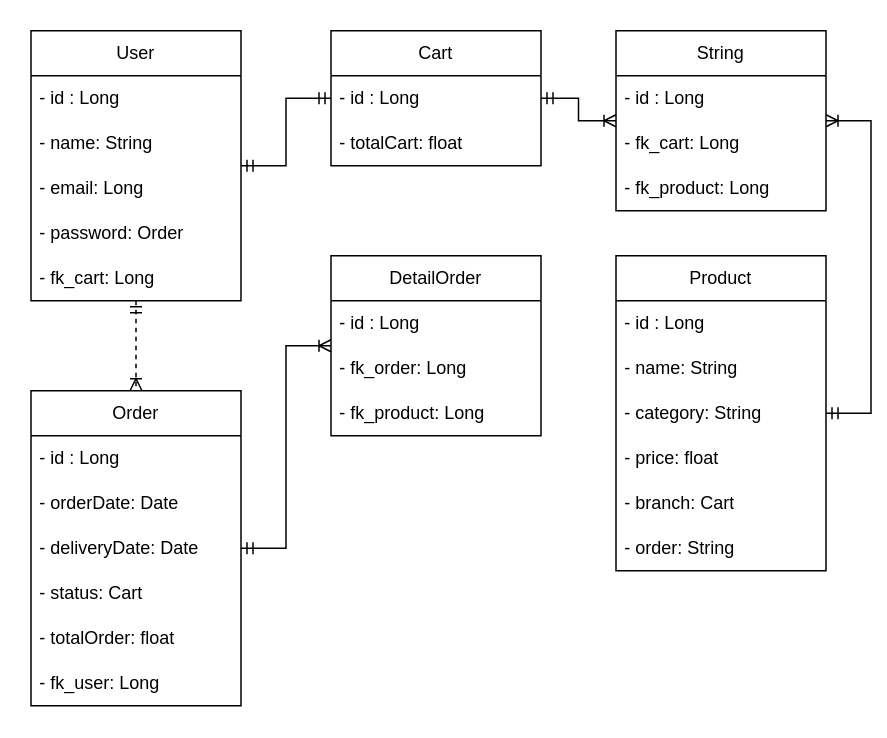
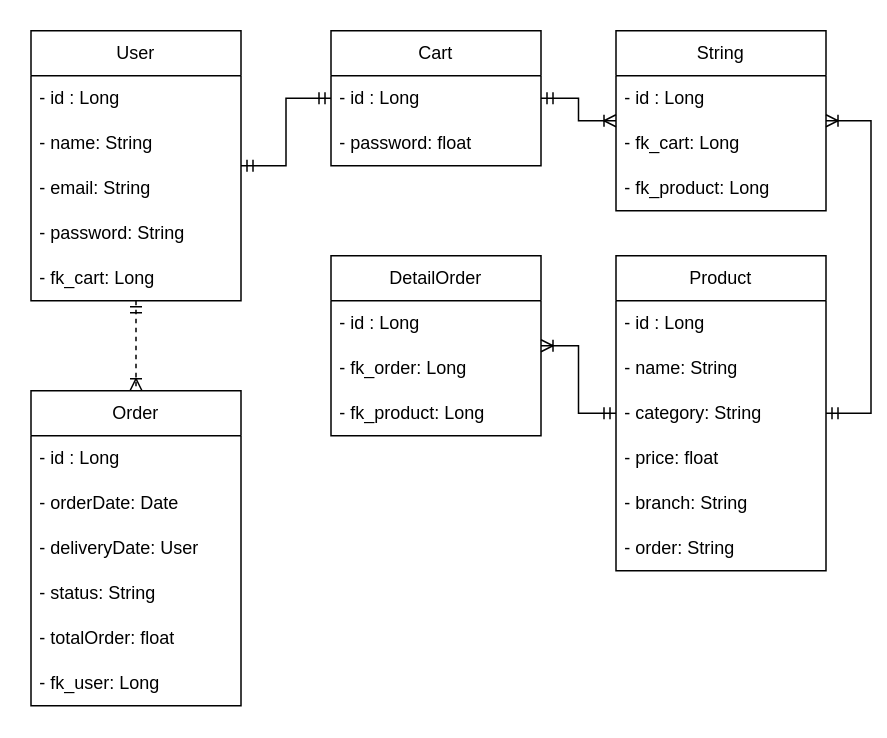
  <mxCell id="0" />
  <mxCell id="1" parent="0" />
  <mxCell id="2" value="User" style="swimlane;fontStyle=0;childLayout=stackLayout;horizontal=1;startSize=30;horizontalStack=0;resizeParent=1;resizeParentMax=0;resizeLast=0;collapsible=1;marginBottom=0;whiteSpace=wrap;html=1;" vertex="1" parent="1"><mxGeometry x="20" y="20" width="140" height="180" as="geometry" /></mxCell>
  <mxCell id="3" value="- id : Long" style="text;strokeColor=none;fillColor=none;align=left;verticalAlign=middle;spacingLeft=4;spacingRight=4;overflow=hidden;points=[[0,0.5],[1,0.5]];portConstraint=eastwest;rotatable=0;whiteSpace=wrap;html=1;" vertex="1" parent="2"><mxGeometry y="30" width="140" height="30" as="geometry" /></mxCell>
  <mxCell id="4" value="- name: String" style="text;strokeColor=none;fillColor=none;align=left;verticalAlign=middle;spacingLeft=4;spacingRight=4;overflow=hidden;points=[[0,0.5],[1,0.5]];portConstraint=eastwest;rotatable=0;whiteSpace=wrap;html=1;" vertex="1" parent="2"><mxGeometry y="60" width="140" height="30" as="geometry" /></mxCell>
- <mxCell id="5" value="- email: Long" style="text;strokeColor=none;fillColor=none;align=left;verticalAlign=middle;spacingLeft=4;spacingRight=4;overflow=hidden;points=[[0,0.5],[1,0.5]];portConstraint=eastwest;rotatable=0;whiteSpace=wrap;html=1;" vertex="1" parent="2"><mxGeometry y="90" width="140" height="30" as="geometry" /></mxCell>
- <mxCell id="6" value="- password: Order" style="text;strokeColor=none;fillColor=none;align=left;verticalAlign=middle;spacingLeft=4;spacingRight=4;overflow=hidden;points=[[0,0.5],[1,0.5]];portConstraint=eastwest;rotatable=0;whiteSpace=wrap;html=1;" vertex="1" parent="2"><mxGeometry y="120" width="140" height="30" as="geometry" /></mxCell>
+ <mxCell id="5" value="- email: String" style="text;strokeColor=none;fillColor=none;align=left;verticalAlign=middle;spacingLeft=4;spacingRight=4;overflow=hidden;points=[[0,0.5],[1,0.5]];portConstraint=eastwest;rotatable=0;whiteSpace=wrap;html=1;" vertex="1" parent="2"><mxGeometry y="90" width="140" height="30" as="geometry" /></mxCell>
+ <mxCell id="6" value="- password: String" style="text;strokeColor=none;fillColor=none;align=left;verticalAlign=middle;spacingLeft=4;spacingRight=4;overflow=hidden;points=[[0,0.5],[1,0.5]];portConstraint=eastwest;rotatable=0;whiteSpace=wrap;html=1;" vertex="1" parent="2"><mxGeometry y="120" width="140" height="30" as="geometry" /></mxCell>
  <mxCell id="7" value="- fk_cart: Long" style="text;strokeColor=none;fillColor=none;align=left;verticalAlign=middle;spacingLeft=4;spacingRight=4;overflow=hidden;points=[[0,0.5],[1,0.5]];portConstraint=eastwest;rotatable=0;whiteSpace=wrap;html=1;" vertex="1" parent="2"><mxGeometry y="150" width="140" height="30" as="geometry" /></mxCell>
  <mxCell id="8" value="Cart" style="swimlane;fontStyle=0;childLayout=stackLayout;horizontal=1;startSize=30;horizontalStack=0;resizeParent=1;resizeParentMax=0;resizeLast=0;collapsible=1;marginBottom=0;whiteSpace=wrap;html=1;" vertex="1" parent="1"><mxGeometry x="220" y="20" width="140" height="90" as="geometry" /></mxCell>
  <mxCell id="9" value="- id : Long" style="text;strokeColor=none;fillColor=none;align=left;verticalAlign=middle;spacingLeft=4;spacingRight=4;overflow=hidden;points=[[0,0.5],[1,0.5]];portConstraint=eastwest;rotatable=0;whiteSpace=wrap;html=1;" vertex="1" parent="8"><mxGeometry y="30" width="140" height="30" as="geometry" /></mxCell>
- <mxCell id="10" value="- totalCart: float" style="text;strokeColor=none;fillColor=none;align=left;verticalAlign=middle;spacingLeft=4;spacingRight=4;overflow=hidden;points=[[0,0.5],[1,0.5]];portConstraint=eastwest;rotatable=0;whiteSpace=wrap;html=1;" vertex="1" parent="8"><mxGeometry y="60" width="140" height="30" as="geometry" /></mxCell>
+ <mxCell id="10" value="- password: float" style="text;strokeColor=none;fillColor=none;align=left;verticalAlign=middle;spacingLeft=4;spacingRight=4;overflow=hidden;points=[[0,0.5],[1,0.5]];portConstraint=eastwest;rotatable=0;whiteSpace=wrap;html=1;" vertex="1" parent="8"><mxGeometry y="60" width="140" height="30" as="geometry" /></mxCell>
  <mxCell id="11" value="Product" style="swimlane;fontStyle=0;childLayout=stackLayout;horizontal=1;startSize=30;horizontalStack=0;resizeParent=1;resizeParentMax=0;resizeLast=0;collapsible=1;marginBottom=0;whiteSpace=wrap;html=1;" vertex="1" parent="1"><mxGeometry x="410" y="170" width="140" height="210" as="geometry" /></mxCell>
  <mxCell id="12" value="- id : Long" style="text;strokeColor=none;fillColor=none;align=left;verticalAlign=middle;spacingLeft=4;spacingRight=4;overflow=hidden;points=[[0,0.5],[1,0.5]];portConstraint=eastwest;rotatable=0;whiteSpace=wrap;html=1;" vertex="1" parent="11"><mxGeometry y="30" width="140" height="30" as="geometry" /></mxCell>
  <mxCell id="13" value="- name: String" style="text;strokeColor=none;fillColor=none;align=left;verticalAlign=middle;spacingLeft=4;spacingRight=4;overflow=hidden;points=[[0,0.5],[1,0.5]];portConstraint=eastwest;rotatable=0;whiteSpace=wrap;html=1;" vertex="1" parent="11"><mxGeometry y="60" width="140" height="30" as="geometry" /></mxCell>
  <mxCell id="14" value="- category: String" style="text;strokeColor=none;fillColor=none;align=left;verticalAlign=middle;spacingLeft=4;spacingRight=4;overflow=hidden;points=[[0,0.5],[1,0.5]];portConstraint=eastwest;rotatable=0;whiteSpace=wrap;html=1;" vertex="1" parent="11"><mxGeometry y="90" width="140" height="30" as="geometry" /></mxCell>
  <mxCell id="15" value="- price: float" style="text;strokeColor=none;fillColor=none;align=left;verticalAlign=middle;spacingLeft=4;spacingRight=4;overflow=hidden;points=[[0,0.5],[1,0.5]];portConstraint=eastwest;rotatable=0;whiteSpace=wrap;html=1;" vertex="1" parent="11"><mxGeometry y="120" width="140" height="30" as="geometry" /></mxCell>
- <mxCell id="16" value="- branch: Cart" style="text;strokeColor=none;fillColor=none;align=left;verticalAlign=middle;spacingLeft=4;spacingRight=4;overflow=hidden;points=[[0,0.5],[1,0.5]];portConstraint=eastwest;rotatable=0;whiteSpace=wrap;html=1;" vertex="1" parent="11"><mxGeometry y="150" width="140" height="30" as="geometry" /></mxCell>
+ <mxCell id="16" value="- branch: String" style="text;strokeColor=none;fillColor=none;align=left;verticalAlign=middle;spacingLeft=4;spacingRight=4;overflow=hidden;points=[[0,0.5],[1,0.5]];portConstraint=eastwest;rotatable=0;whiteSpace=wrap;html=1;" vertex="1" parent="11"><mxGeometry y="150" width="140" height="30" as="geometry" /></mxCell>
  <mxCell id="17" value="- order: String" style="text;strokeColor=none;fillColor=none;align=left;verticalAlign=middle;spacingLeft=4;spacingRight=4;overflow=hidden;points=[[0,0.5],[1,0.5]];portConstraint=eastwest;rotatable=0;whiteSpace=wrap;html=1;" vertex="1" parent="11"><mxGeometry y="180" width="140" height="30" as="geometry" /></mxCell>
  <mxCell id="18" value="Order" style="swimlane;fontStyle=0;childLayout=stackLayout;horizontal=1;startSize=30;horizontalStack=0;resizeParent=1;resizeParentMax=0;resizeLast=0;collapsible=1;marginBottom=0;whiteSpace=wrap;html=1;" vertex="1" parent="1"><mxGeometry x="20" y="260" width="140" height="210" as="geometry" /></mxCell>
  <mxCell id="19" value="- id : Long" style="text;strokeColor=none;fillColor=none;align=left;verticalAlign=middle;spacingLeft=4;spacingRight=4;overflow=hidden;points=[[0,0.5],[1,0.5]];portConstraint=eastwest;rotatable=0;whiteSpace=wrap;html=1;" vertex="1" parent="18"><mxGeometry y="30" width="140" height="30" as="geometry" /></mxCell>
  <mxCell id="20" value="- orderDate: Date" style="text;strokeColor=none;fillColor=none;align=left;verticalAlign=middle;spacingLeft=4;spacingRight=4;overflow=hidden;points=[[0,0.5],[1,0.5]];portConstraint=eastwest;rotatable=0;whiteSpace=wrap;html=1;" vertex="1" parent="18"><mxGeometry y="60" width="140" height="30" as="geometry" /></mxCell>
- <mxCell id="21" value="-&amp;nbsp;deliveryDate: Date" style="text;strokeColor=none;fillColor=none;align=left;verticalAlign=middle;spacingLeft=4;spacingRight=4;overflow=hidden;points=[[0,0.5],[1,0.5]];portConstraint=eastwest;rotatable=0;whiteSpace=wrap;html=1;" vertex="1" parent="18"><mxGeometry y="90" width="140" height="30" as="geometry" /></mxCell>
- <mxCell id="22" value="- status: Cart" style="text;strokeColor=none;fillColor=none;align=left;verticalAlign=middle;spacingLeft=4;spacingRight=4;overflow=hidden;points=[[0,0.5],[1,0.5]];portConstraint=eastwest;rotatable=0;whiteSpace=wrap;html=1;" vertex="1" parent="18"><mxGeometry y="120" width="140" height="30" as="geometry" /></mxCell>
+ <mxCell id="21" value="-&amp;nbsp;deliveryDate: User" style="text;strokeColor=none;fillColor=none;align=left;verticalAlign=middle;spacingLeft=4;spacingRight=4;overflow=hidden;points=[[0,0.5],[1,0.5]];portConstraint=eastwest;rotatable=0;whiteSpace=wrap;html=1;" vertex="1" parent="18"><mxGeometry y="90" width="140" height="30" as="geometry" /></mxCell>
+ <mxCell id="22" value="- status: String" style="text;strokeColor=none;fillColor=none;align=left;verticalAlign=middle;spacingLeft=4;spacingRight=4;overflow=hidden;points=[[0,0.5],[1,0.5]];portConstraint=eastwest;rotatable=0;whiteSpace=wrap;html=1;" vertex="1" parent="18"><mxGeometry y="120" width="140" height="30" as="geometry" /></mxCell>
  <mxCell id="23" value="- totalOrder: float" style="text;strokeColor=none;fillColor=none;align=left;verticalAlign=middle;spacingLeft=4;spacingRight=4;overflow=hidden;points=[[0,0.5],[1,0.5]];portConstraint=eastwest;rotatable=0;whiteSpace=wrap;html=1;" vertex="1" parent="18"><mxGeometry y="150" width="140" height="30" as="geometry" /></mxCell>
  <mxCell id="24" value="- fk_user: Long" style="text;strokeColor=none;fillColor=none;align=left;verticalAlign=middle;spacingLeft=4;spacingRight=4;overflow=hidden;points=[[0,0.5],[1,0.5]];portConstraint=eastwest;rotatable=0;whiteSpace=wrap;html=1;" vertex="1" parent="18"><mxGeometry y="180" width="140" height="30" as="geometry" /></mxCell>
  <mxCell id="25" value="" style="edgeStyle=entityRelationEdgeStyle;fontSize=12;html=1;endArrow=ERmandOne;startArrow=ERmandOne;rounded=0;startFill=0;endFill=0;" edge="1" parent="1" source="2" target="8"><mxGeometry width="100" height="100" relative="1" as="geometry"><mxPoint x="240" y="200" as="sourcePoint" /><mxPoint x="340" y="100" as="targetPoint" /></mxGeometry></mxCell>
  <mxCell id="26" value="String" style="swimlane;fontStyle=0;childLayout=stackLayout;horizontal=1;startSize=30;horizontalStack=0;resizeParent=1;resizeParentMax=0;resizeLast=0;collapsible=1;marginBottom=0;whiteSpace=wrap;html=1;" vertex="1" parent="1"><mxGeometry x="410" y="20" width="140" height="120" as="geometry" /></mxCell>
  <mxCell id="27" value="- id : Long" style="text;strokeColor=none;fillColor=none;align=left;verticalAlign=middle;spacingLeft=4;spacingRight=4;overflow=hidden;points=[[0,0.5],[1,0.5]];portConstraint=eastwest;rotatable=0;whiteSpace=wrap;html=1;" vertex="1" parent="26"><mxGeometry y="30" width="140" height="30" as="geometry" /></mxCell>
  <mxCell id="28" value="- fk_cart: Long" style="text;strokeColor=none;fillColor=none;align=left;verticalAlign=middle;spacingLeft=4;spacingRight=4;overflow=hidden;points=[[0,0.5],[1,0.5]];portConstraint=eastwest;rotatable=0;whiteSpace=wrap;html=1;" vertex="1" parent="26"><mxGeometry y="60" width="140" height="30" as="geometry" /></mxCell>
  <mxCell id="29" value="- fk_product: Long" style="text;strokeColor=none;fillColor=none;align=left;verticalAlign=middle;spacingLeft=4;spacingRight=4;overflow=hidden;points=[[0,0.5],[1,0.5]];portConstraint=eastwest;rotatable=0;whiteSpace=wrap;html=1;" vertex="1" parent="26"><mxGeometry y="90" width="140" height="30" as="geometry" /></mxCell>
  <mxCell id="30" value="" style="edgeStyle=orthogonalEdgeStyle;fontSize=12;html=1;endArrow=ERoneToMany;startArrow=ERmandOne;rounded=0;startFill=0;endFill=0;" edge="1" parent="1" source="8" target="26"><mxGeometry width="100" height="100" relative="1" as="geometry"><mxPoint x="300" y="220" as="sourcePoint" /><mxPoint x="380" y="100" as="targetPoint" /></mxGeometry></mxCell>
  <mxCell id="31" value="" style="edgeStyle=entityRelationEdgeStyle;fontSize=12;html=1;endArrow=ERoneToMany;startArrow=ERmandOne;rounded=0;startFill=0;endFill=0;" edge="1" parent="1" source="11" target="26"><mxGeometry width="100" height="100" relative="1" as="geometry"><mxPoint x="420" y="120" as="sourcePoint" /><mxPoint x="490" y="140" as="targetPoint" /></mxGeometry></mxCell>
  <mxCell id="32" value="DetailOrder" style="swimlane;fontStyle=0;childLayout=stackLayout;horizontal=1;startSize=30;horizontalStack=0;resizeParent=1;resizeParentMax=0;resizeLast=0;collapsible=1;marginBottom=0;whiteSpace=wrap;html=1;" vertex="1" parent="1"><mxGeometry x="220" y="170" width="140" height="120" as="geometry" /></mxCell>
  <mxCell id="33" value="- id : Long" style="text;strokeColor=none;fillColor=none;align=left;verticalAlign=middle;spacingLeft=4;spacingRight=4;overflow=hidden;points=[[0,0.5],[1,0.5]];portConstraint=eastwest;rotatable=0;whiteSpace=wrap;html=1;" vertex="1" parent="32"><mxGeometry y="30" width="140" height="30" as="geometry" /></mxCell>
  <mxCell id="34" value="- fk_order: Long" style="text;strokeColor=none;fillColor=none;align=left;verticalAlign=middle;spacingLeft=4;spacingRight=4;overflow=hidden;points=[[0,0.5],[1,0.5]];portConstraint=eastwest;rotatable=0;whiteSpace=wrap;html=1;" vertex="1" parent="32"><mxGeometry y="60" width="140" height="30" as="geometry" /></mxCell>
  <mxCell id="35" value="- fk_product: Long" style="text;strokeColor=none;fillColor=none;align=left;verticalAlign=middle;spacingLeft=4;spacingRight=4;overflow=hidden;points=[[0,0.5],[1,0.5]];portConstraint=eastwest;rotatable=0;whiteSpace=wrap;html=1;" vertex="1" parent="32"><mxGeometry y="90" width="140" height="30" as="geometry" /></mxCell>
- <mxCell id="37" value="" style="edgeStyle=entityRelationEdgeStyle;fontSize=12;html=1;endArrow=ERoneToMany;startArrow=ERmandOne;rounded=0;startFill=0;endFill=0;" edge="1" parent="1" source="18" target="32"><mxGeometry width="100" height="100" relative="1" as="geometry"><mxPoint x="210" y="330" as="sourcePoint" /><mxPoint x="260" y="155" as="targetPoint" /></mxGeometry></mxCell>
+ <mxCell id="36" value="" style="edgeStyle=orthogonalEdgeStyle;fontSize=12;html=1;endArrow=ERoneToMany;startArrow=ERmandOne;rounded=0;startFill=0;endFill=0;" edge="1" parent="1" source="11" target="32"><mxGeometry width="100" height="100" relative="1" as="geometry"><mxPoint x="235" y="120" as="sourcePoint" /><mxPoint x="305" y="140" as="targetPoint" /></mxGeometry></mxCell>
  <mxCell id="38" value="" style="edgeStyle=orthogonalEdgeStyle;fontSize=12;html=1;endArrow=ERoneToMany;startArrow=ERmandOne;rounded=0;startFill=0;endFill=0;dashed=1;" edge="1" parent="1" source="2" target="18"><mxGeometry width="100" height="100" relative="1" as="geometry"><mxPoint x="270" y="225" as="sourcePoint" /><mxPoint x="200" y="210" as="targetPoint" /></mxGeometry></mxCell>
